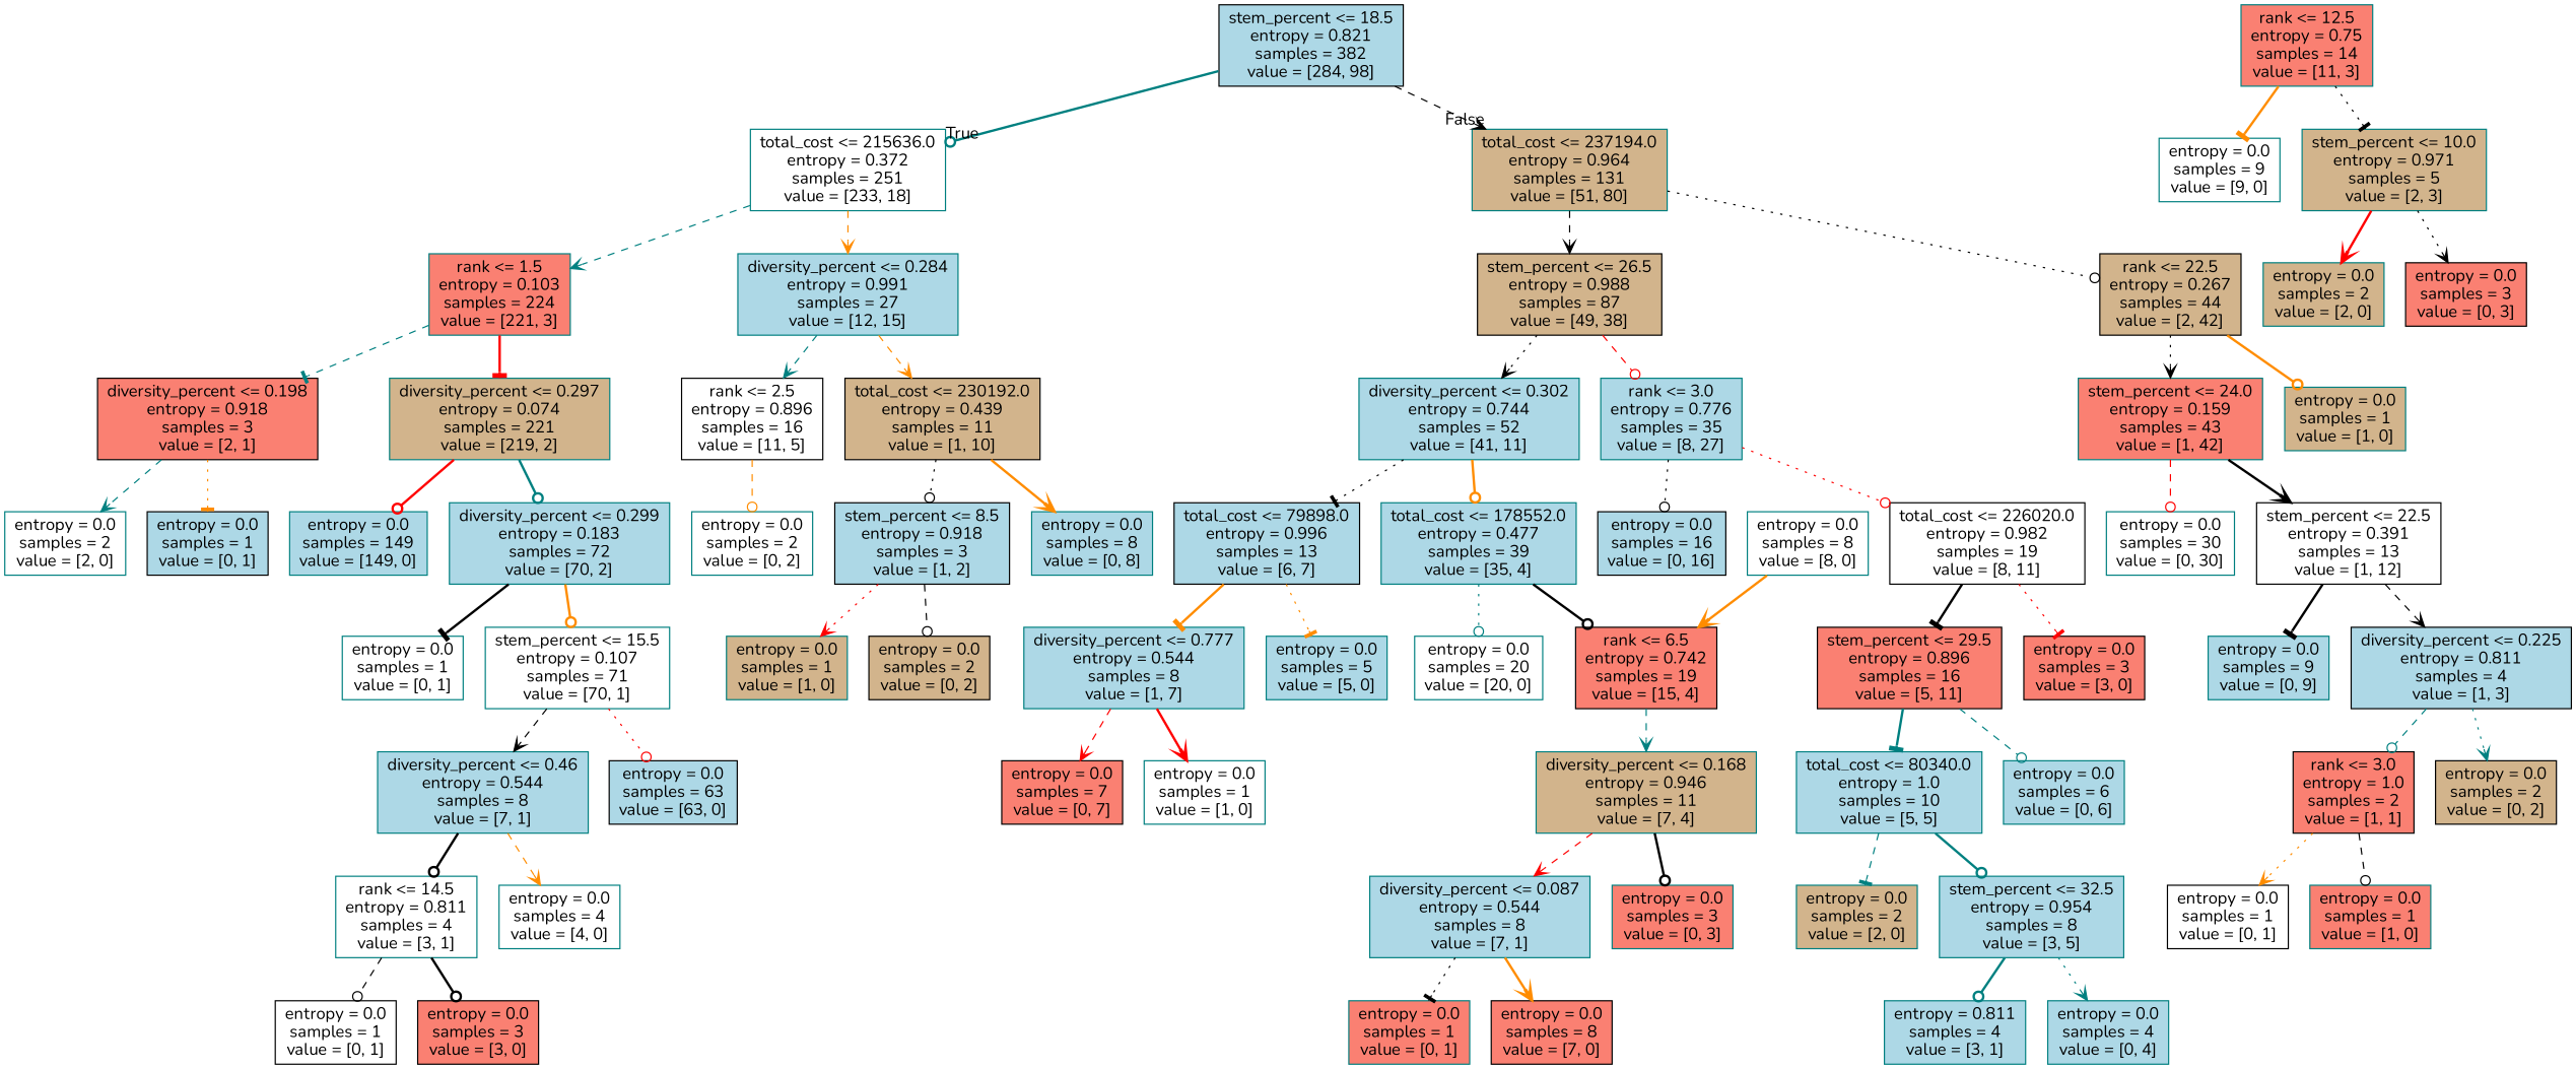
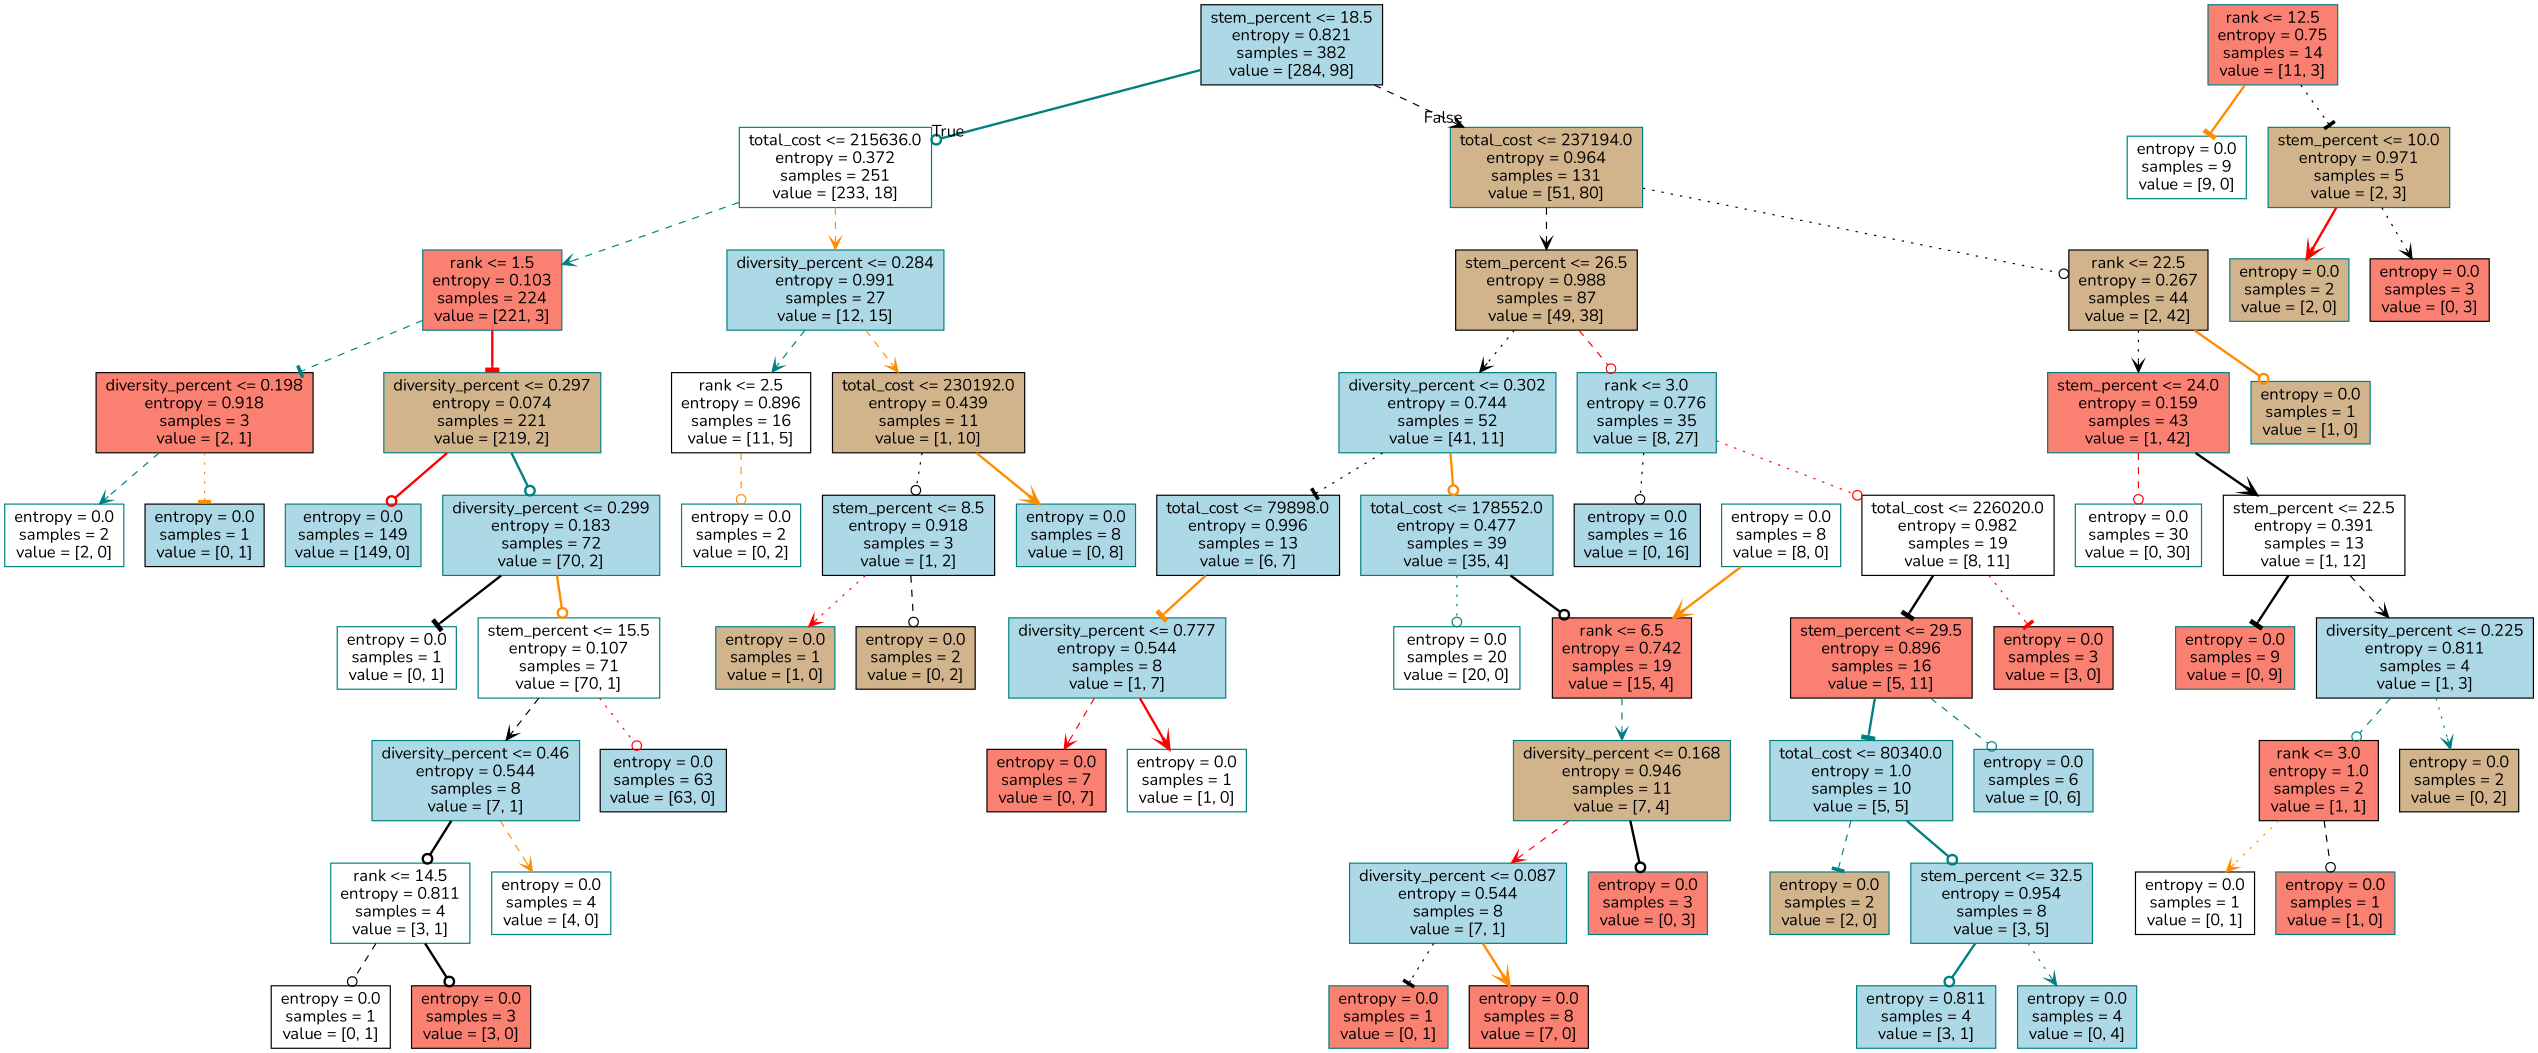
  digraph {
    fontname=Nunito
    node [color=teal fillcolor=lightblue fontname=Nunito shape=box style=filled]
    edge [arrowhead=odot color=black fontname=Nunito style=bold]
    n1 [color=black label="stem_percent <= 18.5\nentropy = 0.821\nsamples = 382\nvalue = [284, 98]"]
    n2 [fillcolor=white label="total_cost <= 215636.0\nentropy = 0.372\nsamples = 251\nvalue = [233, 18]"]
    n3 [fillcolor=tan label="total_cost <= 237194.0\nentropy = 0.964\nsamples = 131\nvalue = [51, 80]"]
    n4 [fillcolor=salmon label="rank <= 1.5\nentropy = 0.103\nsamples = 224\nvalue = [221, 3]"]
    n5 [label="diversity_percent <= 0.284\nentropy = 0.991\nsamples = 27\nvalue = [12, 15]"]
    n6 [color=black fillcolor=tan label="stem_percent <= 26.5\nentropy = 0.988\nsamples = 87\nvalue = [49, 38]"]
    n7 [color=black fillcolor=tan label="rank <= 22.5\nentropy = 0.267\nsamples = 44\nvalue = [2, 42]"]
    n8 [color=black fillcolor=salmon label="diversity_percent <= 0.198\nentropy = 0.918\nsamples = 3\nvalue = [2, 1]"]
    n9 [fillcolor=tan label="diversity_percent <= 0.297\nentropy = 0.074\nsamples = 221\nvalue = [219, 2]"]
    n10 [color=black fillcolor=white label="rank <= 2.5\nentropy = 0.896\nsamples = 16\nvalue = [11, 5]"]
    n11 [color=black fillcolor=tan label="total_cost <= 230192.0\nentropy = 0.439\nsamples = 11\nvalue = [1, 10]"]
    n12 [fillcolor=white label="entropy = 0.0\nsamples = 2\nvalue = [2, 0]"]
    n13 [color=black label="entropy = 0.0\nsamples = 1\nvalue = [0, 1]"]
    n14 [label="entropy = 0.0\nsamples = 149\nvalue = [149, 0]"]
    n15 [label="diversity_percent <= 0.299\nentropy = 0.183\nsamples = 72\nvalue = [70, 2]"]
    n16 [fillcolor=white label="entropy = 0.0\nsamples = 1\nvalue = [0, 1]"]
    n17 [fillcolor=white label="stem_percent <= 15.5\nentropy = 0.107\nsamples = 71\nvalue = [70, 1]"]
    n18 [color=black label="entropy = 0.0\nsamples = 63\nvalue = [63, 0]"]
    n19 [label="diversity_percent <= 0.46\nentropy = 0.544\nsamples = 8\nvalue = [7, 1]"]
    n20 [fillcolor=white label="rank <= 14.5\nentropy = 0.811\nsamples = 4\nvalue = [3, 1]"]
    n21 [fillcolor=white label="entropy = 0.0\nsamples = 4\nvalue = [4, 0]"]
    n22 [color=black fillcolor=white label="entropy = 0.0\nsamples = 1\nvalue = [0, 1]"]
    n23 [color=black fillcolor=salmon label="entropy = 0.0\nsamples = 3\nvalue = [3, 0]"]
    n24 [fillcolor=white label="entropy = 0.0\nsamples = 2\nvalue = [0, 2]"]
    n25 [color=black label="stem_percent <= 8.5\nentropy = 0.918\nsamples = 3\nvalue = [1, 2]"]
    n26 [label="entropy = 0.0\nsamples = 8\nvalue = [0, 8]"]
    n27 [fillcolor=salmon label="rank <= 12.5\nentropy = 0.75\nsamples = 14\nvalue = [11, 3]"]
    n28 [fillcolor=white label="entropy = 0.0\nsamples = 9\nvalue = [9, 0]"]
    n29 [fillcolor=tan label="stem_percent <= 10.0\nentropy = 0.971\nsamples = 5\nvalue = [2, 3]"]
    n30 [fillcolor=tan label="entropy = 0.0\nsamples = 2\nvalue = [2, 0]"]
    n31 [color=black fillcolor=salmon label="entropy = 0.0\nsamples = 3\nvalue = [0, 3]"]
    n32 [fillcolor=tan label="entropy = 0.0\nsamples = 1\nvalue = [1, 0]"]
    n33 [color=black fillcolor=tan label="entropy = 0.0\nsamples = 2\nvalue = [0, 2]"]
    n34 [label="diversity_percent <= 0.302\nentropy = 0.744\nsamples = 52\nvalue = [41, 11]"]
    n35 [label="rank <= 3.0\nentropy = 0.776\nsamples = 35\nvalue = [8, 27]"]
    n36 [fillcolor=salmon label="stem_percent <= 24.0\nentropy = 0.159\nsamples = 43\nvalue = [1, 42]"]
    n37 [fillcolor=tan label="entropy = 0.0\nsamples = 1\nvalue = [1, 0]"]
    n38 [label="total_cost <= 178552.0\nentropy = 0.477\nsamples = 39\nvalue = [35, 4]"]
    n39 [color=black label="total_cost <= 79898.0\nentropy = 0.996\nsamples = 13\nvalue = [6, 7]"]
    n40 [color=black label="entropy = 0.0\nsamples = 16\nvalue = [0, 16]"]
    n41 [color=black fillcolor=white label="total_cost <= 226020.0\nentropy = 0.982\nsamples = 19\nvalue = [8, 11]"]
    n42 [color=black fillcolor=salmon label="rank <= 6.5\nentropy = 0.742\nsamples = 19\nvalue = [15, 4]"]
    n43 [fillcolor=white label="entropy = 0.0\nsamples = 20\nvalue = [20, 0]"]
-   n44 [label="entropy = 0.0\nsamples = 5\nvalue = [5, 0]"]
    n45 [label="diversity_percent <= 0.777\nentropy = 0.544\nsamples = 8\nvalue = [1, 7]"]
    n46 [fillcolor=tan label="diversity_percent <= 0.168\nentropy = 0.946\nsamples = 11\nvalue = [7, 4]"]
    n47 [label="diversity_percent <= 0.087\nentropy = 0.544\nsamples = 8\nvalue = [7, 1]"]
    n48 [fillcolor=salmon label="entropy = 0.0\nsamples = 3\nvalue = [0, 3]"]
    n49 [fillcolor=white label="entropy = 0.0\nsamples = 8\nvalue = [8, 0]"]
    n50 [fillcolor=salmon label="entropy = 0.0\nsamples = 1\nvalue = [0, 1]"]
    n51 [color=black fillcolor=salmon label="entropy = 0.0\nsamples = 8\nvalue = [7, 0]"]
    n52 [color=black fillcolor=salmon label="entropy = 0.0\nsamples = 7\nvalue = [0, 7]"]
    n53 [fillcolor=white label="entropy = 0.0\nsamples = 1\nvalue = [1, 0]"]
    n54 [color=black fillcolor=salmon label="stem_percent <= 29.5\nentropy = 0.896\nsamples = 16\nvalue = [5, 11]"]
    n55 [color=black fillcolor=salmon label="entropy = 0.0\nsamples = 3\nvalue = [3, 0]"]
    n56 [label="entropy = 0.0\nsamples = 6\nvalue = [0, 6]"]
    n57 [label="total_cost <= 80340.0\nentropy = 1.0\nsamples = 10\nvalue = [5, 5]"]
    n58 [fillcolor=tan label="entropy = 0.0\nsamples = 2\nvalue = [2, 0]"]
    n59 [label="stem_percent <= 32.5\nentropy = 0.954\nsamples = 8\nvalue = [3, 5]"]
    n60 [label="entropy = 0.811\nsamples = 4\nvalue = [3, 1]"]
    n61 [label="entropy = 0.0\nsamples = 4\nvalue = [0, 4]"]
    n62 [color=black fillcolor=white label="stem_percent <= 22.5\nentropy = 0.391\nsamples = 13\nvalue = [1, 12]"]
    n63 [fillcolor=white label="entropy = 0.0\nsamples = 30\nvalue = [0, 30]"]
-   n64 [label="entropy = 0.0\nsamples = 9\nvalue = [0, 9]"]
+   n64 [fillcolor=salmon label="entropy = 0.0\nsamples = 9\nvalue = [0, 9]"]
    n65 [color=black label="diversity_percent <= 0.225\nentropy = 0.811\nsamples = 4\nvalue = [1, 3]"]
    n66 [color=black fillcolor=tan label="entropy = 0.0\nsamples = 2\nvalue = [0, 2]"]
    n67 [color=black fillcolor=salmon label="rank <= 3.0\nentropy = 1.0\nsamples = 2\nvalue = [1, 1]"]
    n68 [color=black fillcolor=white label="entropy = 0.0\nsamples = 1\nvalue = [0, 1]"]
    n69 [fillcolor=salmon label="entropy = 0.0\nsamples = 1\nvalue = [1, 0]"]
    n1 -> n2 [color=teal headlabel=True labelangle=45 labeldistance=2.5]
    n1 -> n3 [arrowhead=vee headlabel=False labelangle=-45 labeldistance=2.5 style=dashed]
    n2 -> n4 [arrowhead=vee color=teal style=dashed]
    n2 -> n5 [arrowhead=vee color=darkorange style=dashed]
    n3 -> n6 [arrowhead=vee style=dashed]
    n3 -> n7 [style=dotted]
    n4 -> n8 [arrowhead=tee color=teal style=dashed]
    n4 -> n9 [arrowhead=tee color=red]
    n5 -> n10 [arrowhead=vee color=teal style=dashed]
    n5 -> n11 [arrowhead=vee color=darkorange style=dashed]
    n6 -> n34 [arrowhead=vee style=dotted]
    n6 -> n35 [color=red style=dashed]
    n7 -> n36 [arrowhead=vee style=dotted]
    n7 -> n37 [color=darkorange]
    n8 -> n12 [arrowhead=vee color=teal style=dashed]
    n8 -> n13 [arrowhead=tee color=darkorange style=dotted]
    n9 -> n14 [color=red]
    n9 -> n15 [color=teal]
    n10 -> n24 [color=darkorange style=dashed]
    n11 -> n25 [style=dotted]
    n11 -> n26 [arrowhead=vee color=darkorange]
    n15 -> n16 [arrowhead=tee]
    n15 -> n17 [color=darkorange]
    n17 -> n18 [color=red style=dotted]
    n17 -> n19 [arrowhead=vee style=dashed]
    n19 -> n20
    n19 -> n21 [arrowhead=vee color=darkorange style=dashed]
    n20 -> n22 [style=dashed]
    n20 -> n23
    n25 -> n32 [arrowhead=vee color=red style=dotted]
    n25 -> n33 [style=dashed]
    n27 -> n28 [arrowhead=tee color=darkorange]
    n27 -> n29 [arrowhead=tee style=dotted]
    n29 -> n30 [arrowhead=vee color=red]
    n29 -> n31 [arrowhead=vee style=dotted]
    n34 -> n38 [color=darkorange]
    n34 -> n39 [arrowhead=tee style=dotted]
    n35 -> n40 [style=dotted]
    n35 -> n41 [color=red style=dotted]
    n36 -> n62 [arrowhead=vee]
    n36 -> n63 [color=red style=dashed]
    n38 -> n42
    n38 -> n43 [color=teal style=dotted]
-   n39 -> n44 [arrowhead=tee color=darkorange style=dotted]
    n39 -> n45 [arrowhead=tee color=darkorange]
    n41 -> n54 [arrowhead=tee]
    n41 -> n55 [arrowhead=tee color=red style=dotted]
    n42 -> n46 [arrowhead=vee color=teal style=dashed]
    n45 -> n52 [arrowhead=vee color=red style=dashed]
    n45 -> n53 [arrowhead=vee color=red]
    n46 -> n47 [arrowhead=vee color=red style=dashed]
    n46 -> n48
    n47 -> n50 [arrowhead=tee style=dotted]
    n47 -> n51 [arrowhead=vee color=darkorange]
    n49 -> n42 [arrowhead=vee color=darkorange]
    n54 -> n56 [color=teal style=dashed]
    n54 -> n57 [arrowhead=tee color=teal]
    n57 -> n58 [arrowhead=tee color=teal style=dashed]
    n57 -> n59 [color=teal]
    n59 -> n60 [color=teal]
    n59 -> n61 [arrowhead=vee color=teal style=dotted]
    n62 -> n64 [arrowhead=tee]
    n62 -> n65 [arrowhead=vee style=dashed]
    n65 -> n66 [arrowhead=vee color=teal style=dotted]
    n65 -> n67 [color=teal style=dashed]
    n67 -> n68 [arrowhead=vee color=darkorange style=dotted]
    n67 -> n69 [style=dashed]
  }
